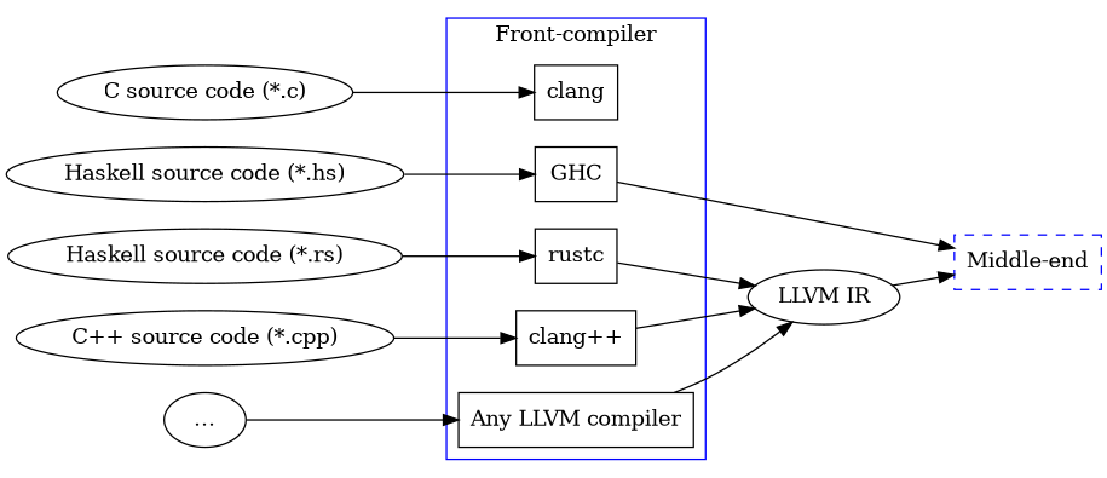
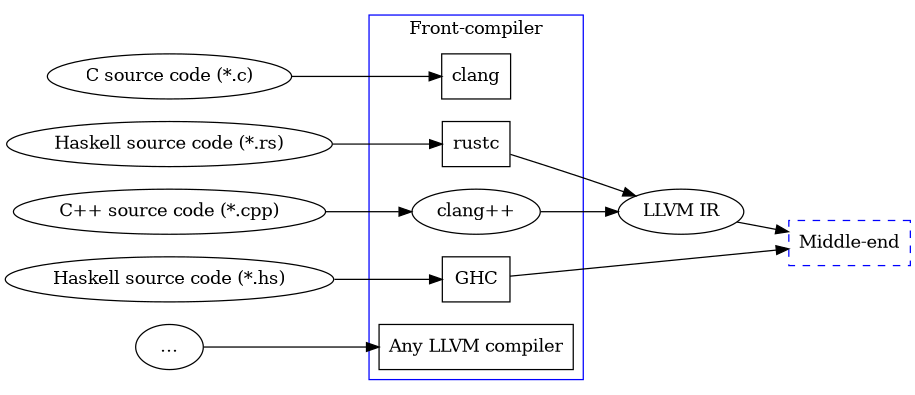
  digraph {
    rankdir=LR
    n1 [label=clang shape=box]
-   n2 [label="clang++" shape=box]
+   n2 [label="clang++" shape=ellipse]
    n3 [label=GHC shape=box]
    n4 [label=rustc shape=box]
    n5 [label="Any LLVM compiler" shape=box]
    n6 [label="LLVM IR"]
    n7 [color=blue label="Middle-end" shape=box style=dashed]
    n8 [label="C source code (*.c)"]
    n9 [label="C++ source code (*.cpp)"]
    n10 [label="Haskell source code (*.hs)"]
    n11 [label="Haskell source code (*.rs)"]
    n12 [label="…"]
    subgraph cluster_1 {
      color=blue
      label="Front-compiler"
      n1
      n2
      n3
      n4
      n5
    }
    n2 -> n6
    n3 -> n7
    n4 -> n6
-   n5 -> n6
    n6 -> n7
    n8 -> n1
    n9 -> n2
    n10 -> n3
    n11 -> n4
    n12 -> n5
  }
